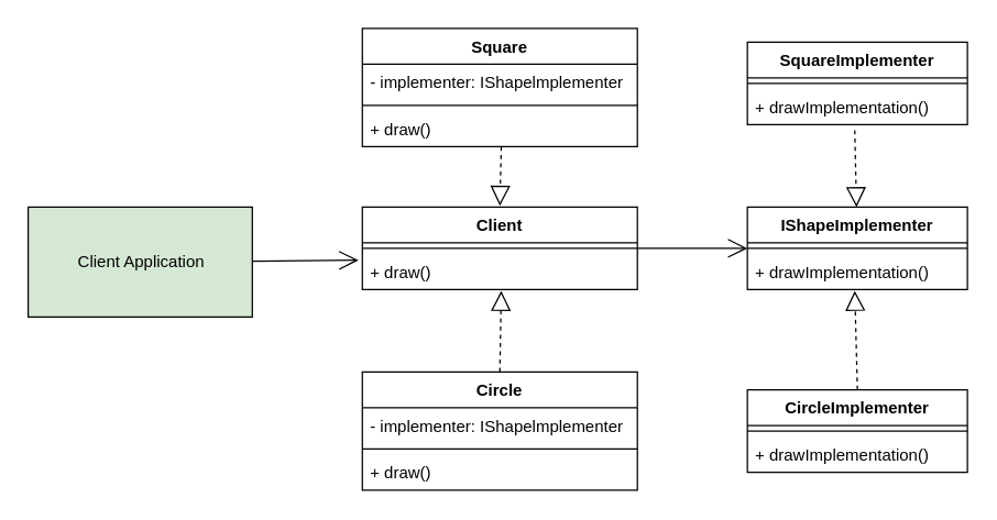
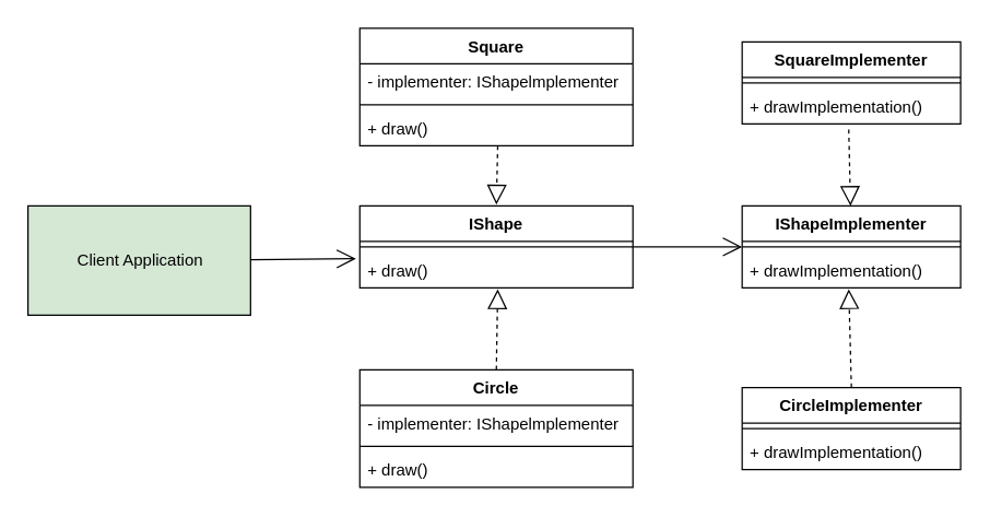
  <mxCell id="0" />
  <mxCell id="1" parent="0" />
  <mxCell id="2" value="Client Application" style="html=1;fillColor=#d5e8d4;" parent="1" vertex="1"><mxGeometry x="20" y="150" width="163" height="80" as="geometry" /></mxCell>
  <mxCell id="3" value="Square" style="swimlane;fontStyle=1;align=center;verticalAlign=top;childLayout=stackLayout;horizontal=1;startSize=26;horizontalStack=0;resizeParent=1;resizeParentMax=0;resizeLast=0;collapsible=1;marginBottom=0;" parent="1" vertex="1"><mxGeometry x="263" y="20" width="200" height="86" as="geometry" /></mxCell>
  <mxCell id="4" value="- implementer: IShapelmplementer" style="text;strokeColor=none;fillColor=none;align=left;verticalAlign=top;spacingLeft=4;spacingRight=4;overflow=hidden;rotatable=0;points=[[0,0.5],[1,0.5]];portConstraint=eastwest;" parent="3" vertex="1"><mxGeometry y="26" width="200" height="26" as="geometry" /></mxCell>
  <mxCell id="5" value="" style="line;strokeWidth=1;fillColor=none;align=left;verticalAlign=middle;spacingTop=-1;spacingLeft=3;spacingRight=3;rotatable=0;labelPosition=right;points=[];portConstraint=eastwest;" parent="3" vertex="1"><mxGeometry y="52" width="200" height="8" as="geometry" /></mxCell>
  <mxCell id="6" value="+ draw()" style="text;strokeColor=none;fillColor=none;align=left;verticalAlign=top;spacingLeft=4;spacingRight=4;overflow=hidden;rotatable=0;points=[[0,0.5],[1,0.5]];portConstraint=eastwest;" parent="3" vertex="1"><mxGeometry y="60" width="200" height="26" as="geometry" /></mxCell>
- <mxCell id="7" value="Client" style="swimlane;fontStyle=1;align=center;verticalAlign=top;childLayout=stackLayout;horizontal=1;startSize=26;horizontalStack=0;resizeParent=1;resizeParentMax=0;resizeLast=0;collapsible=1;marginBottom=0;" parent="1" vertex="1"><mxGeometry x="263" y="150" width="200" height="60" as="geometry" /></mxCell>
+ <mxCell id="7" value="IShape" style="swimlane;fontStyle=1;align=center;verticalAlign=top;childLayout=stackLayout;horizontal=1;startSize=26;horizontalStack=0;resizeParent=1;resizeParentMax=0;resizeLast=0;collapsible=1;marginBottom=0;" parent="1" vertex="1"><mxGeometry x="263" y="150" width="200" height="60" as="geometry" /></mxCell>
  <mxCell id="8" value="" style="line;strokeWidth=1;fillColor=none;align=left;verticalAlign=middle;spacingTop=-1;spacingLeft=3;spacingRight=3;rotatable=0;labelPosition=right;points=[];portConstraint=eastwest;" parent="7" vertex="1"><mxGeometry y="26" width="200" height="8" as="geometry" /></mxCell>
  <mxCell id="9" value="+ draw()" style="text;strokeColor=none;fillColor=none;align=left;verticalAlign=top;spacingLeft=4;spacingRight=4;overflow=hidden;rotatable=0;points=[[0,0.5],[1,0.5]];portConstraint=eastwest;" parent="7" vertex="1"><mxGeometry y="34" width="200" height="26" as="geometry" /></mxCell>
  <mxCell id="10" value="Circle" style="swimlane;fontStyle=1;align=center;verticalAlign=top;childLayout=stackLayout;horizontal=1;startSize=26;horizontalStack=0;resizeParent=1;resizeParentMax=0;resizeLast=0;collapsible=1;marginBottom=0;" parent="1" vertex="1"><mxGeometry x="263" y="270" width="200" height="86" as="geometry" /></mxCell>
  <mxCell id="11" value="- implementer: IShapelmplementer" style="text;strokeColor=none;fillColor=none;align=left;verticalAlign=top;spacingLeft=4;spacingRight=4;overflow=hidden;rotatable=0;points=[[0,0.5],[1,0.5]];portConstraint=eastwest;" parent="10" vertex="1"><mxGeometry y="26" width="200" height="26" as="geometry" /></mxCell>
  <mxCell id="12" value="" style="line;strokeWidth=1;fillColor=none;align=left;verticalAlign=middle;spacingTop=-1;spacingLeft=3;spacingRight=3;rotatable=0;labelPosition=right;points=[];portConstraint=eastwest;" parent="10" vertex="1"><mxGeometry y="52" width="200" height="8" as="geometry" /></mxCell>
  <mxCell id="13" value="+ draw()" style="text;strokeColor=none;fillColor=none;align=left;verticalAlign=top;spacingLeft=4;spacingRight=4;overflow=hidden;rotatable=0;points=[[0,0.5],[1,0.5]];portConstraint=eastwest;" parent="10" vertex="1"><mxGeometry y="60" width="200" height="26" as="geometry" /></mxCell>
  <mxCell id="14" value="SquareImplementer" style="swimlane;fontStyle=1;align=center;verticalAlign=top;childLayout=stackLayout;horizontal=1;startSize=26;horizontalStack=0;resizeParent=1;resizeParentMax=0;resizeLast=0;collapsible=1;marginBottom=0;" parent="1" vertex="1"><mxGeometry x="543" y="30" width="160" height="60" as="geometry" /></mxCell>
  <mxCell id="15" value="" style="line;strokeWidth=1;fillColor=none;align=left;verticalAlign=middle;spacingTop=-1;spacingLeft=3;spacingRight=3;rotatable=0;labelPosition=right;points=[];portConstraint=eastwest;" parent="14" vertex="1"><mxGeometry y="26" width="160" height="8" as="geometry" /></mxCell>
  <mxCell id="16" value="+ drawImplementation()" style="text;strokeColor=none;fillColor=none;align=left;verticalAlign=top;spacingLeft=4;spacingRight=4;overflow=hidden;rotatable=0;points=[[0,0.5],[1,0.5]];portConstraint=eastwest;" parent="14" vertex="1"><mxGeometry y="34" width="160" height="26" as="geometry" /></mxCell>
  <mxCell id="17" style="edgeStyle=orthogonalEdgeStyle;rounded=0;orthogonalLoop=1;jettySize=auto;html=1;startArrow=open;startFill=0;endArrow=none;endFill=0;endSize=12;startSize=12;entryX=1;entryY=0.5;entryDx=0;entryDy=0;" parent="1" source="18" target="7" edge="1"><mxGeometry relative="1" as="geometry"><mxPoint x="493" y="180" as="targetPoint" /></mxGeometry></mxCell>
  <mxCell id="18" value="IShapeImplementer" style="swimlane;fontStyle=1;align=center;verticalAlign=top;childLayout=stackLayout;horizontal=1;startSize=26;horizontalStack=0;resizeParent=1;resizeParentMax=0;resizeLast=0;collapsible=1;marginBottom=0;" parent="1" vertex="1"><mxGeometry x="543" y="150" width="160" height="60" as="geometry" /></mxCell>
  <mxCell id="19" value="" style="line;strokeWidth=1;fillColor=none;align=left;verticalAlign=middle;spacingTop=-1;spacingLeft=3;spacingRight=3;rotatable=0;labelPosition=right;points=[];portConstraint=eastwest;" parent="18" vertex="1"><mxGeometry y="26" width="160" height="8" as="geometry" /></mxCell>
  <mxCell id="20" value="+ drawImplementation()" style="text;strokeColor=none;fillColor=none;align=left;verticalAlign=top;spacingLeft=4;spacingRight=4;overflow=hidden;rotatable=0;points=[[0,0.5],[1,0.5]];portConstraint=eastwest;" parent="18" vertex="1"><mxGeometry y="34" width="160" height="26" as="geometry" /></mxCell>
  <mxCell id="21" value="CircleImplementer" style="swimlane;fontStyle=1;align=center;verticalAlign=top;childLayout=stackLayout;horizontal=1;startSize=26;horizontalStack=0;resizeParent=1;resizeParentMax=0;resizeLast=0;collapsible=1;marginBottom=0;" parent="1" vertex="1"><mxGeometry x="543" y="283" width="160" height="60" as="geometry" /></mxCell>
  <mxCell id="22" value="" style="line;strokeWidth=1;fillColor=none;align=left;verticalAlign=middle;spacingTop=-1;spacingLeft=3;spacingRight=3;rotatable=0;labelPosition=right;points=[];portConstraint=eastwest;" parent="21" vertex="1"><mxGeometry y="26" width="160" height="8" as="geometry" /></mxCell>
  <mxCell id="23" value="+ drawImplementation()" style="text;strokeColor=none;fillColor=none;align=left;verticalAlign=top;spacingLeft=4;spacingRight=4;overflow=hidden;rotatable=0;points=[[0,0.5],[1,0.5]];portConstraint=eastwest;" parent="21" vertex="1"><mxGeometry y="34" width="160" height="26" as="geometry" /></mxCell>
  <mxCell id="24" value="" style="html=1;verticalAlign=bottom;startArrow=none;startFill=0;endArrow=open;startSize=12;endFill=0;entryX=-0.014;entryY=0.177;entryDx=0;entryDy=0;entryPerimeter=0;endSize=12;" parent="1" target="9" edge="1"><mxGeometry width="60" relative="1" as="geometry"><mxPoint x="183" y="189.5" as="sourcePoint" /><mxPoint x="223" y="190" as="targetPoint" /><Array as="points" /></mxGeometry></mxCell>
  <mxCell id="25" value="" style="html=1;verticalAlign=bottom;startArrow=none;startFill=0;endArrow=block;startSize=12;exitX=0.465;exitY=1;exitDx=0;exitDy=0;exitPerimeter=0;dashed=1;endFill=0;endSize=12;" parent="1" edge="1"><mxGeometry width="60" relative="1" as="geometry"><mxPoint x="364" y="106" as="sourcePoint" /><mxPoint x="363" y="149" as="targetPoint" /></mxGeometry></mxCell>
  <mxCell id="26" value="" style="html=1;verticalAlign=bottom;startArrow=none;startFill=0;endArrow=block;startSize=12;exitX=0.5;exitY=0;exitDx=0;exitDy=0;dashed=1;endFill=0;endSize=12;entryX=0.505;entryY=1.038;entryDx=0;entryDy=0;entryPerimeter=0;" parent="1" source="10" target="9" edge="1"><mxGeometry width="60" relative="1" as="geometry"><mxPoint x="366" y="116" as="sourcePoint" /><mxPoint x="365" y="220" as="targetPoint" /></mxGeometry></mxCell>
  <mxCell id="27" value="" style="html=1;verticalAlign=bottom;startArrow=none;startFill=0;endArrow=block;startSize=12;exitX=0.488;exitY=1.154;exitDx=0;exitDy=0;exitPerimeter=0;dashed=1;endFill=0;endSize=12;" parent="1" source="16" target="18" edge="1"><mxGeometry width="60" relative="1" as="geometry"><mxPoint x="376" y="126" as="sourcePoint" /><mxPoint x="375" y="169" as="targetPoint" /></mxGeometry></mxCell>
  <mxCell id="28" value="" style="html=1;verticalAlign=bottom;startArrow=none;startFill=0;endArrow=block;startSize=12;exitX=0.5;exitY=0;exitDx=0;exitDy=0;dashed=1;endFill=0;endSize=12;entryX=0.488;entryY=1.038;entryDx=0;entryDy=0;entryPerimeter=0;" parent="1" source="21" target="20" edge="1"><mxGeometry width="60" relative="1" as="geometry"><mxPoint x="386" y="136" as="sourcePoint" /><mxPoint x="385" y="179" as="targetPoint" /></mxGeometry></mxCell>
